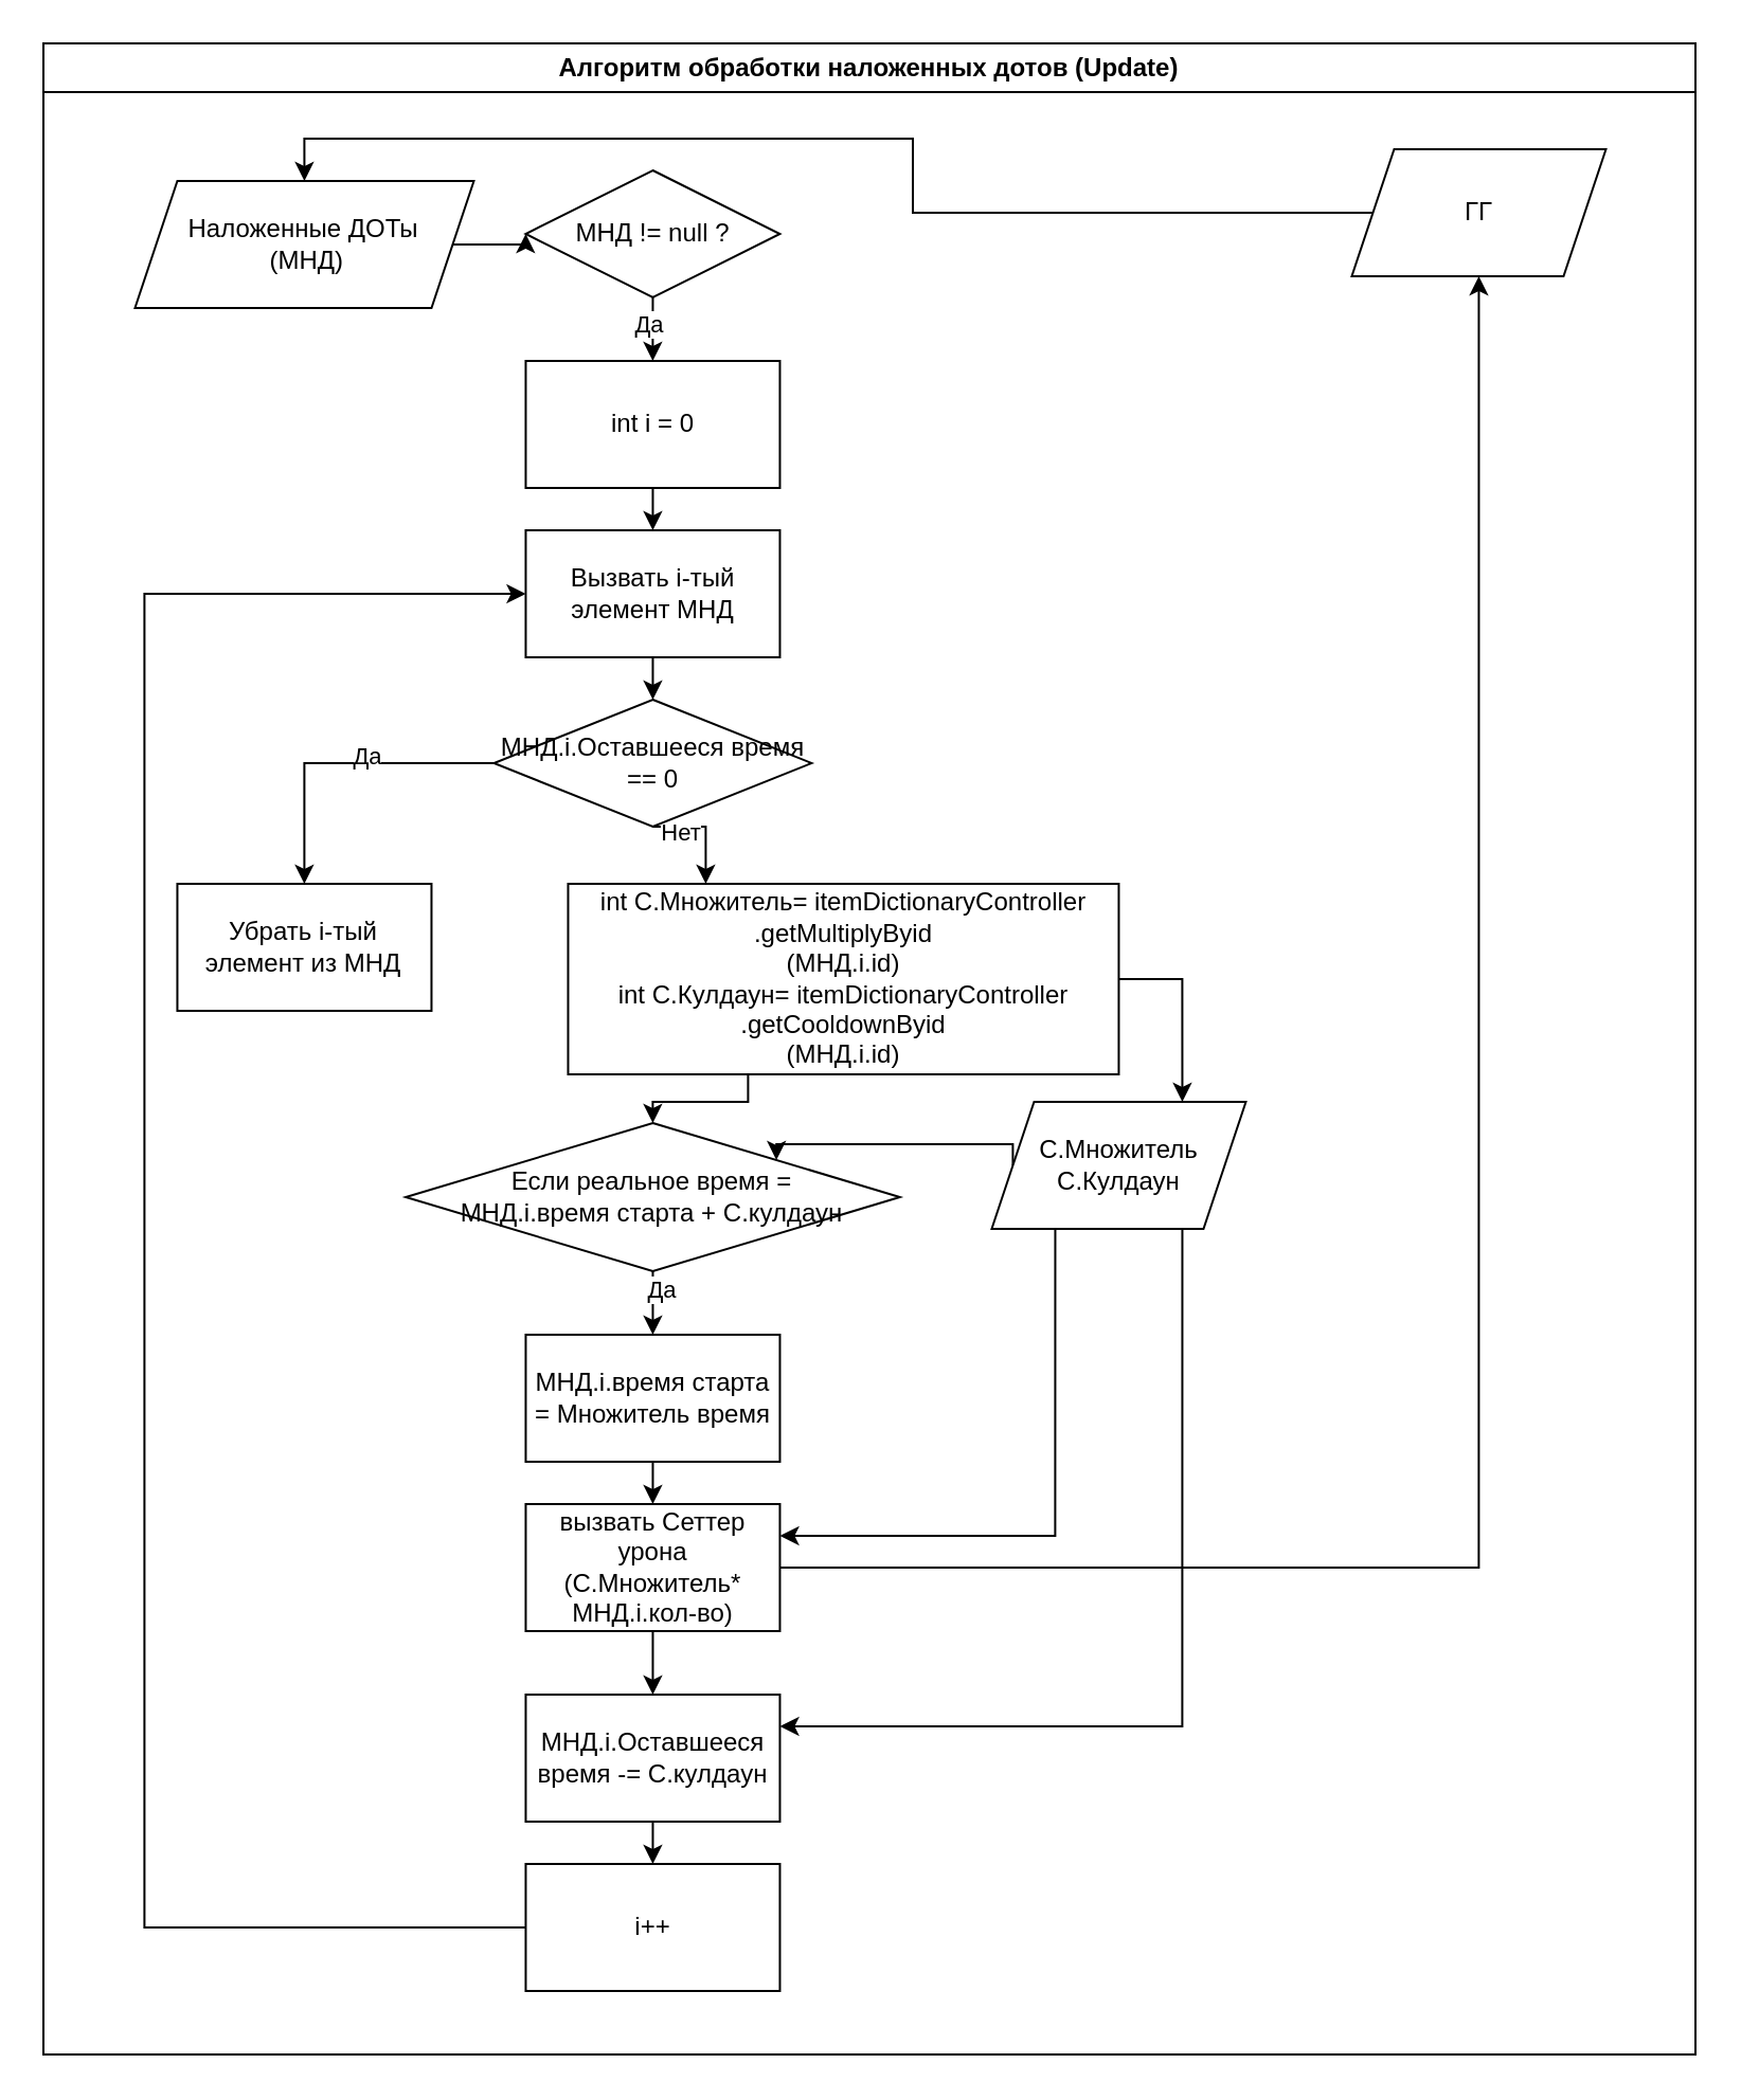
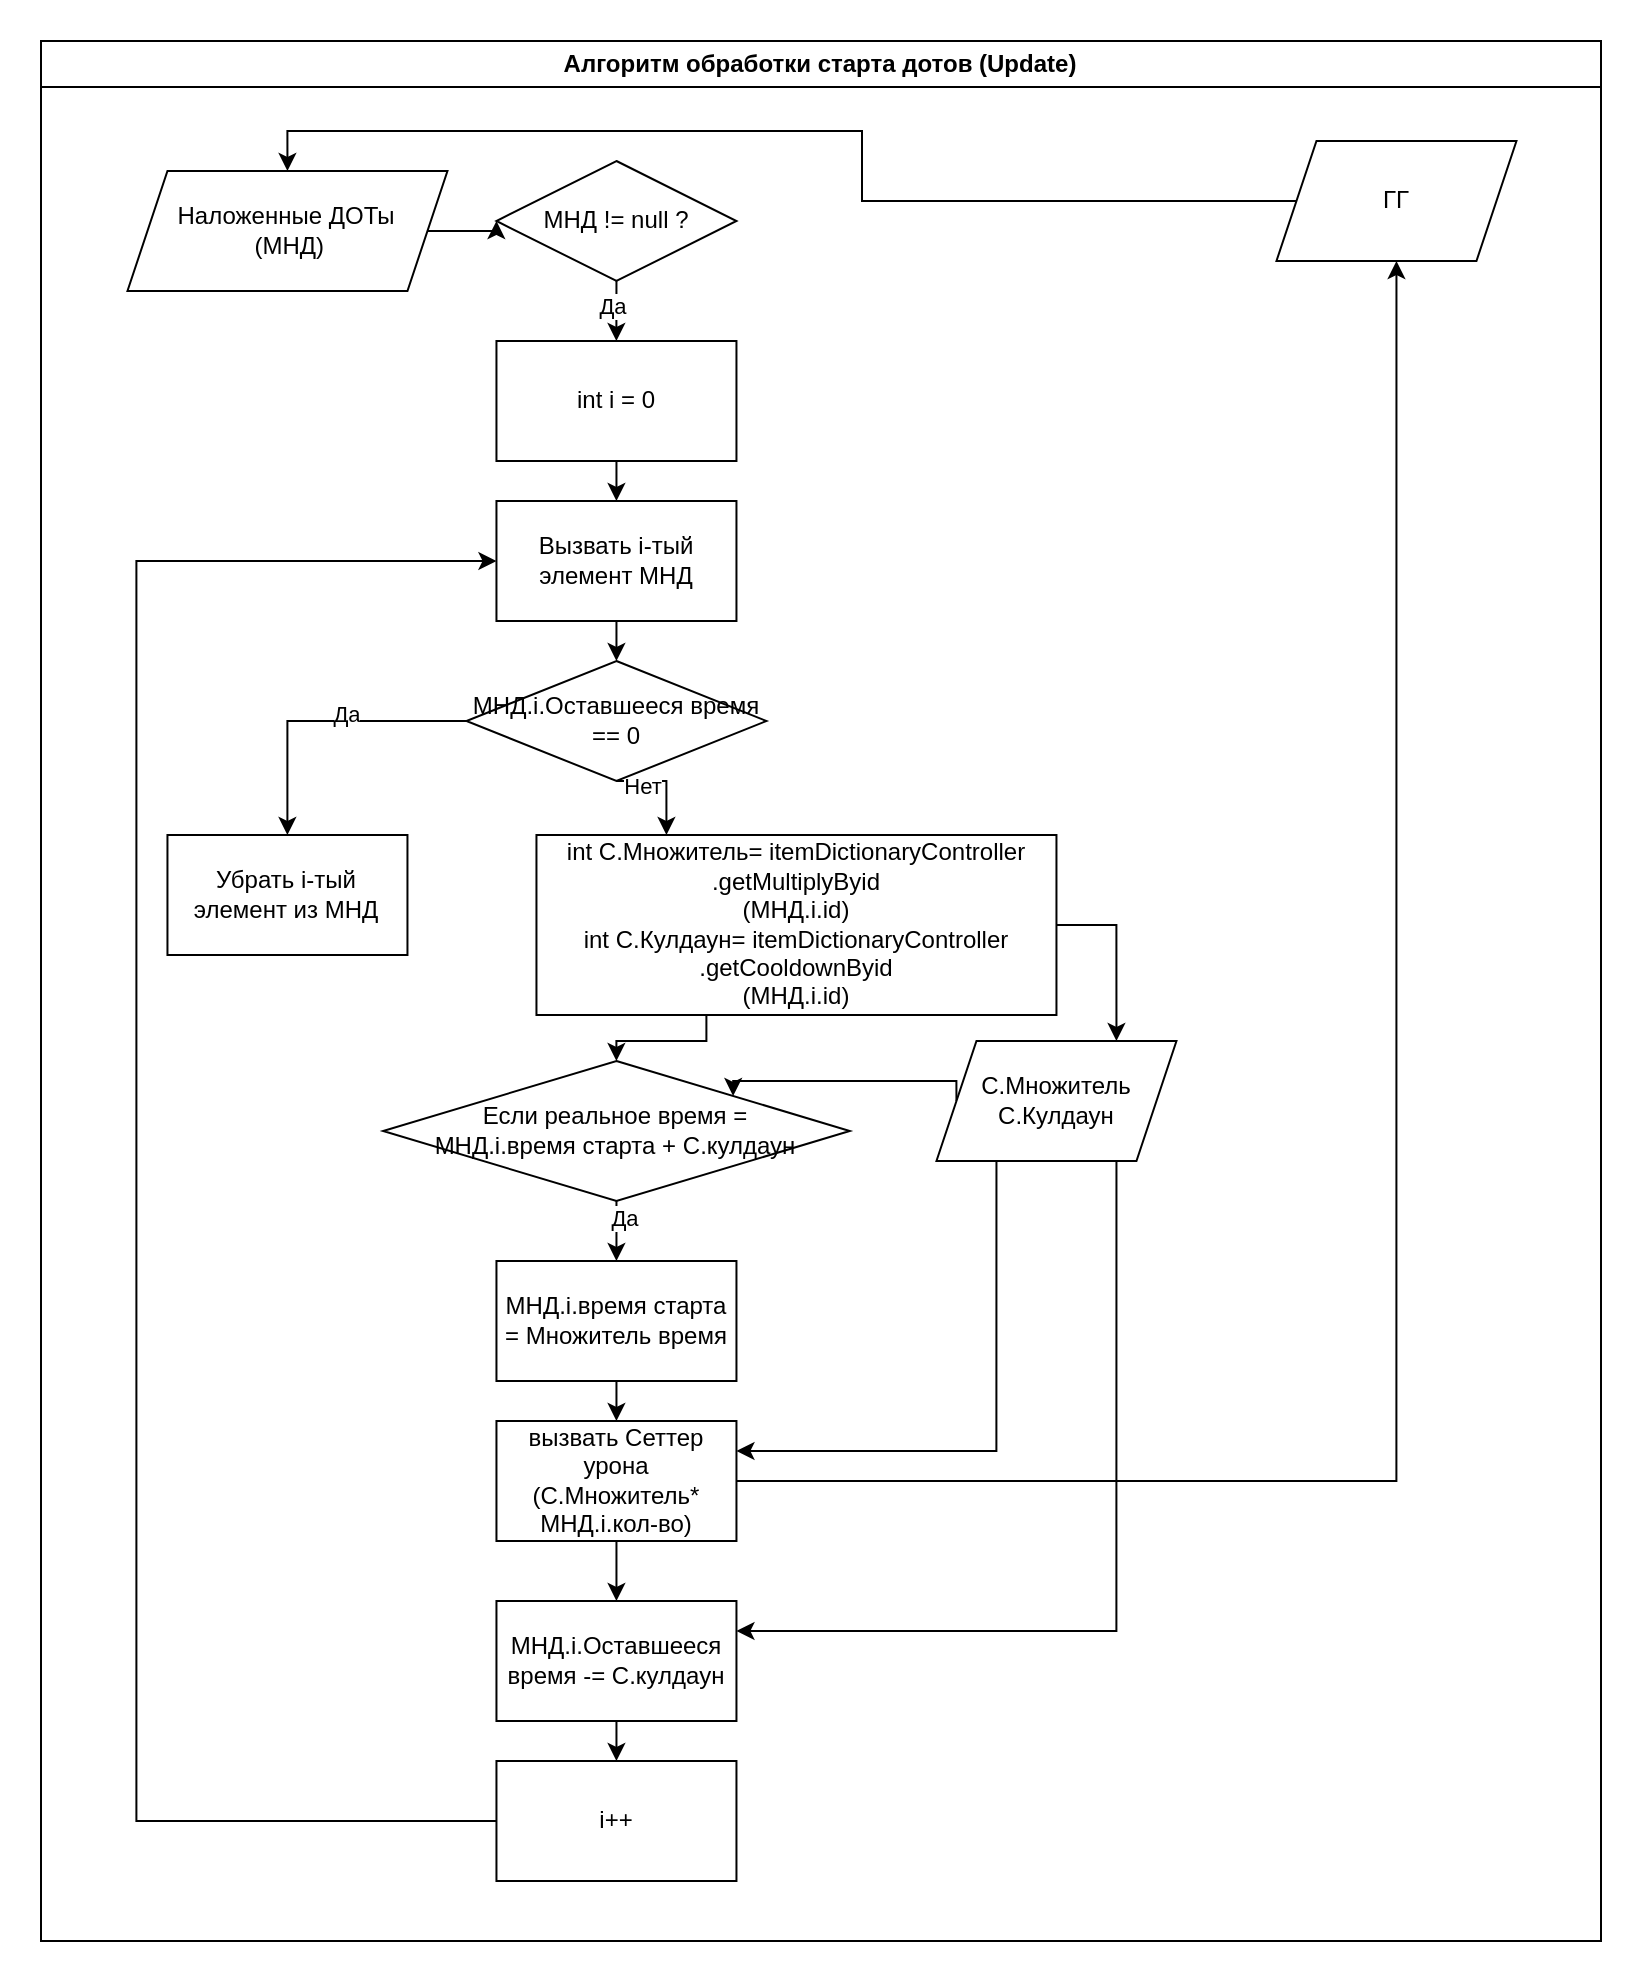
  <mxCell id="0" />
  <mxCell id="1" parent="0" />
- <mxCell id="2" value="Алгоритм обработки наложенных дотов (Update)" style="swimlane;whiteSpace=wrap;html=1;container=0;" vertex="1" parent="1"><mxGeometry x="20" y="20" width="780" height="950" as="geometry" /></mxCell>
+ <mxCell id="2" value="Алгоритм обработки старта дотов (Update)" style="swimlane;whiteSpace=wrap;html=1;container=0;" vertex="1" parent="1"><mxGeometry x="20" y="20" width="780" height="950" as="geometry" /></mxCell>
  <mxCell id="3" value="Наложенные ДОТы&lt;br&gt;&amp;nbsp;(МНД)" style="shape=parallelogram;perimeter=parallelogramPerimeter;whiteSpace=wrap;html=1;fixedSize=1;container=0;" vertex="1" parent="2"><mxGeometry x="43.23" y="65" width="160" height="60" as="geometry" /></mxCell>
  <mxCell id="4" value="МНД != null ?" style="shape=rhombus;perimeter=rhombusPerimeter;whiteSpace=wrap;html=1;align=center;container=0;" vertex="1" parent="2"><mxGeometry x="227.73" y="60" width="120" height="60" as="geometry" /></mxCell>
  <mxCell id="5" style="edgeStyle=orthogonalEdgeStyle;rounded=0;orthogonalLoop=1;jettySize=auto;html=1;exitX=1;exitY=0.5;exitDx=0;exitDy=0;entryX=0;entryY=0.5;entryDx=0;entryDy=0;" edge="1" parent="2" source="3" target="4"><mxGeometry relative="1" as="geometry" /></mxCell>
  <mxCell id="6" value="int i = 0" style="rounded=0;whiteSpace=wrap;html=1;container=0;" vertex="1" parent="2"><mxGeometry x="227.728" y="150" width="120" height="60" as="geometry" /></mxCell>
  <mxCell id="7" style="edgeStyle=orthogonalEdgeStyle;rounded=0;orthogonalLoop=1;jettySize=auto;html=1;exitX=0.5;exitY=1;exitDx=0;exitDy=0;" edge="1" parent="2" source="4" target="6"><mxGeometry relative="1" as="geometry"><mxPoint x="287.508" y="170" as="targetPoint" /></mxGeometry></mxCell>
  <mxCell id="8" value="Да" style="edgeLabel;html=1;align=center;verticalAlign=middle;resizable=0;points=[];container=0;" vertex="1" connectable="0" parent="7"><mxGeometry x="0.336" y="-2" relative="1" as="geometry"><mxPoint as="offset" /></mxGeometry></mxCell>
  <mxCell id="9" value="Вызвать i-тый элемент МНД" style="rounded=0;whiteSpace=wrap;html=1;container=0;" vertex="1" parent="2"><mxGeometry x="227.73" y="230" width="120" height="60" as="geometry" /></mxCell>
  <mxCell id="10" style="edgeStyle=orthogonalEdgeStyle;rounded=0;orthogonalLoop=1;jettySize=auto;html=1;exitX=0.5;exitY=1;exitDx=0;exitDy=0;entryX=0.5;entryY=0;entryDx=0;entryDy=0;" edge="1" parent="2" source="6" target="9"><mxGeometry relative="1" as="geometry" /></mxCell>
  <mxCell id="11" value="int С.Множитель= itemDictionaryController&lt;br style=&quot;border-color: var(--border-color);&quot;&gt;.getMultiplyByid&lt;br style=&quot;border-color: var(--border-color);&quot;&gt;(МНД.i.id)&lt;br&gt;int С.Кулдаун= itemDictionaryController&lt;br style=&quot;border-color: var(--border-color);&quot;&gt;.getCooldownByid&lt;br style=&quot;border-color: var(--border-color);&quot;&gt;(МНД.i.id)" style="rounded=0;whiteSpace=wrap;html=1;container=0;" vertex="1" parent="2"><mxGeometry x="247.73" y="397" width="260" height="90" as="geometry" /></mxCell>
  <mxCell id="12" style="edgeStyle=orthogonalEdgeStyle;rounded=0;orthogonalLoop=1;jettySize=auto;html=1;exitX=0.5;exitY=1;exitDx=0;exitDy=0;entryX=0.25;entryY=0;entryDx=0;entryDy=0;" edge="1" parent="2" source="14" target="11"><mxGeometry relative="1" as="geometry" /></mxCell>
  <mxCell id="13" value="Нет" style="edgeLabel;html=1;align=center;verticalAlign=middle;resizable=0;points=[];container=0;" vertex="1" connectable="0" parent="12"><mxGeometry x="-0.51" y="-2" relative="1" as="geometry"><mxPoint as="offset" /></mxGeometry></mxCell>
  <mxCell id="14" value="МНД.i.Оставшееся время == 0" style="shape=rhombus;perimeter=rhombusPerimeter;whiteSpace=wrap;html=1;align=center;container=0;" vertex="1" parent="2"><mxGeometry x="212.73" y="310" width="150" height="60" as="geometry" /></mxCell>
  <mxCell id="15" style="edgeStyle=orthogonalEdgeStyle;rounded=0;orthogonalLoop=1;jettySize=auto;html=1;exitX=0.5;exitY=1;exitDx=0;exitDy=0;entryX=0.5;entryY=0;entryDx=0;entryDy=0;" edge="1" parent="2" source="9" target="14"><mxGeometry relative="1" as="geometry"><mxPoint x="287.73" y="310" as="targetPoint" /></mxGeometry></mxCell>
  <mxCell id="16" value="Убрать i-тый элемент из МНД" style="rounded=0;whiteSpace=wrap;html=1;container=0;" vertex="1" parent="2"><mxGeometry x="63.23" y="397" width="120" height="60" as="geometry" /></mxCell>
  <mxCell id="17" style="edgeStyle=orthogonalEdgeStyle;rounded=0;orthogonalLoop=1;jettySize=auto;html=1;exitX=0;exitY=0.5;exitDx=0;exitDy=0;" edge="1" parent="2" source="14" target="16"><mxGeometry relative="1" as="geometry"><mxPoint x="147.73" y="350.286" as="targetPoint" /></mxGeometry></mxCell>
  <mxCell id="18" value="Да" style="edgeLabel;html=1;align=center;verticalAlign=middle;resizable=0;points=[];container=0;" vertex="1" connectable="0" parent="17"><mxGeometry x="-0.183" y="-4" relative="1" as="geometry"><mxPoint as="offset" /></mxGeometry></mxCell>
  <mxCell id="19" value="вызвать Сеттер урона (С.Множитель*&lt;br&gt;МНД.i.кол-во)" style="rounded=0;whiteSpace=wrap;html=1;container=0;" vertex="1" parent="2"><mxGeometry x="227.73" y="690" width="120" height="60" as="geometry" /></mxCell>
  <mxCell id="20" style="edgeStyle=orthogonalEdgeStyle;rounded=0;orthogonalLoop=1;jettySize=auto;html=1;exitX=0;exitY=0.5;exitDx=0;exitDy=0;entryX=0.5;entryY=0;entryDx=0;entryDy=0;" edge="1" parent="2" source="21" target="3"><mxGeometry relative="1" as="geometry" /></mxCell>
  <mxCell id="21" value="ГГ" style="shape=parallelogram;perimeter=parallelogramPerimeter;whiteSpace=wrap;html=1;fixedSize=1;container=0;" vertex="1" parent="2"><mxGeometry x="617.73" y="50" width="120" height="60" as="geometry" /></mxCell>
  <mxCell id="22" style="edgeStyle=orthogonalEdgeStyle;rounded=0;orthogonalLoop=1;jettySize=auto;html=1;exitX=1;exitY=0.5;exitDx=0;exitDy=0;entryX=0.5;entryY=1;entryDx=0;entryDy=0;" edge="1" parent="2" source="19" target="21"><mxGeometry relative="1" as="geometry" /></mxCell>
  <mxCell id="23" value="Если реальное время = &lt;br&gt;МНД.i.время старта + С.кулдаун" style="shape=rhombus;perimeter=rhombusPerimeter;whiteSpace=wrap;html=1;align=center;container=0;" vertex="1" parent="2"><mxGeometry x="171.06" y="510" width="233.33" height="70" as="geometry" /></mxCell>
  <mxCell id="24" style="edgeStyle=orthogonalEdgeStyle;rounded=0;orthogonalLoop=1;jettySize=auto;html=1;exitX=0.25;exitY=1;exitDx=0;exitDy=0;entryX=0.5;entryY=0;entryDx=0;entryDy=0;" edge="1" parent="2" source="11" target="23"><mxGeometry relative="1" as="geometry"><Array as="points"><mxPoint x="332.73" y="500" /><mxPoint x="287.73" y="500" /></Array></mxGeometry></mxCell>
  <mxCell id="25" value="МНД.i.Оставшееся время -= С.кулдаун" style="rounded=0;whiteSpace=wrap;html=1;container=0;" vertex="1" parent="2"><mxGeometry x="227.73" y="780" width="120" height="60" as="geometry" /></mxCell>
  <mxCell id="26" style="edgeStyle=orthogonalEdgeStyle;rounded=0;orthogonalLoop=1;jettySize=auto;html=1;exitX=0.5;exitY=1;exitDx=0;exitDy=0;entryX=0.5;entryY=0;entryDx=0;entryDy=0;" edge="1" parent="2" source="19" target="25"><mxGeometry relative="1" as="geometry" /></mxCell>
  <mxCell id="27" style="edgeStyle=orthogonalEdgeStyle;rounded=0;orthogonalLoop=1;jettySize=auto;html=1;exitX=0;exitY=0.5;exitDx=0;exitDy=0;entryX=0;entryY=0.5;entryDx=0;entryDy=0;" edge="1" parent="2" source="28" target="9"><mxGeometry relative="1" as="geometry"><Array as="points"><mxPoint x="47.73" y="890" /><mxPoint x="47.73" y="260" /></Array></mxGeometry></mxCell>
  <mxCell id="28" value="i++" style="rounded=0;whiteSpace=wrap;html=1;container=0;" vertex="1" parent="2"><mxGeometry x="227.73" y="860" width="120" height="60" as="geometry" /></mxCell>
  <mxCell id="29" style="edgeStyle=orthogonalEdgeStyle;rounded=0;orthogonalLoop=1;jettySize=auto;html=1;exitX=0.5;exitY=1;exitDx=0;exitDy=0;entryX=0.5;entryY=0;entryDx=0;entryDy=0;" edge="1" parent="2" source="25" target="28"><mxGeometry relative="1" as="geometry" /></mxCell>
  <mxCell id="30" style="edgeStyle=orthogonalEdgeStyle;rounded=0;orthogonalLoop=1;jettySize=auto;html=1;exitX=0.5;exitY=1;exitDx=0;exitDy=0;entryX=0.5;entryY=0;entryDx=0;entryDy=0;" edge="1" parent="2" source="31" target="19"><mxGeometry relative="1" as="geometry"><mxPoint x="287.73" y="670" as="targetPoint" /></mxGeometry></mxCell>
  <mxCell id="31" value="МНД.i.время старта = Множитель время" style="rounded=0;whiteSpace=wrap;html=1;container=0;" vertex="1" parent="2"><mxGeometry x="227.73" y="610" width="120" height="60" as="geometry" /></mxCell>
  <mxCell id="32" style="edgeStyle=orthogonalEdgeStyle;rounded=0;orthogonalLoop=1;jettySize=auto;html=1;exitX=0.5;exitY=1;exitDx=0;exitDy=0;entryX=0.5;entryY=0;entryDx=0;entryDy=0;" edge="1" parent="2" source="23" target="31"><mxGeometry relative="1" as="geometry" /></mxCell>
  <mxCell id="33" value="Да" style="edgeLabel;html=1;align=center;verticalAlign=middle;resizable=0;points=[];container=0;" vertex="1" connectable="0" parent="32"><mxGeometry x="-0.393" y="4" relative="1" as="geometry"><mxPoint as="offset" /></mxGeometry></mxCell>
  <mxCell id="34" style="edgeStyle=orthogonalEdgeStyle;rounded=0;orthogonalLoop=1;jettySize=auto;html=1;exitX=0;exitY=0.5;exitDx=0;exitDy=0;entryX=1;entryY=0;entryDx=0;entryDy=0;" edge="1" parent="2" source="37" target="23"><mxGeometry relative="1" as="geometry"><Array as="points"><mxPoint x="457.73" y="520" /><mxPoint x="345.73" y="520" /><mxPoint x="345.73" y="527" /></Array></mxGeometry></mxCell>
  <mxCell id="35" style="edgeStyle=orthogonalEdgeStyle;rounded=0;orthogonalLoop=1;jettySize=auto;html=1;exitX=0.25;exitY=1;exitDx=0;exitDy=0;entryX=1;entryY=0.25;entryDx=0;entryDy=0;" edge="1" parent="2" source="37" target="19"><mxGeometry relative="1" as="geometry" /></mxCell>
  <mxCell id="36" style="edgeStyle=orthogonalEdgeStyle;rounded=0;orthogonalLoop=1;jettySize=auto;html=1;exitX=0.75;exitY=1;exitDx=0;exitDy=0;entryX=1;entryY=0.25;entryDx=0;entryDy=0;" edge="1" parent="2" source="37" target="25"><mxGeometry relative="1" as="geometry" /></mxCell>
  <mxCell id="37" value="С.Множитель&lt;br&gt;С.Кулдаун" style="shape=parallelogram;perimeter=parallelogramPerimeter;whiteSpace=wrap;html=1;fixedSize=1;container=0;" vertex="1" parent="2"><mxGeometry x="447.73" y="500" width="120" height="60" as="geometry" /></mxCell>
  <mxCell id="38" style="edgeStyle=orthogonalEdgeStyle;rounded=0;orthogonalLoop=1;jettySize=auto;html=1;exitX=1;exitY=0.5;exitDx=0;exitDy=0;entryX=0.75;entryY=0;entryDx=0;entryDy=0;" edge="1" parent="2" source="11" target="37"><mxGeometry relative="1" as="geometry" /></mxCell>
